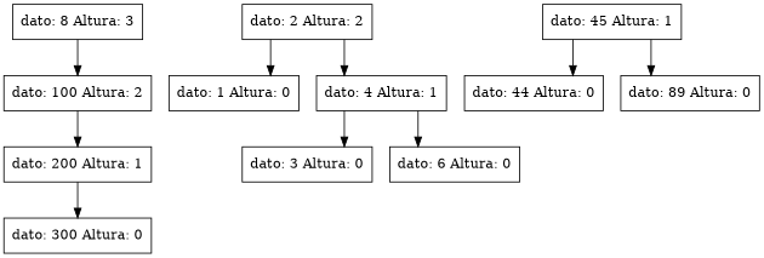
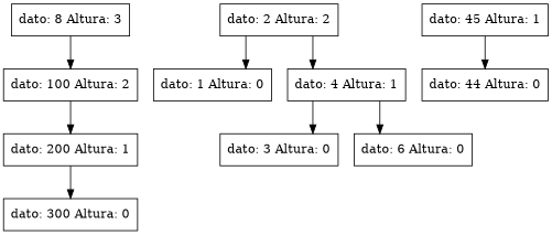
  digraph {
    concentrate=true
    splines=ortho
    node [shape=record]
    n1 [label="{dato: 8  Altura: 3}"]
    n2 [label="{dato: 100  Altura: 2}"]
    n3 [label="{dato: 2  Altura: 2}"]
    n4 [label="{dato: 1  Altura: 0}"]
    n5 [label="{dato: 4  Altura: 1}"]
    n6 [label="{dato: 200  Altura: 1}"]
    n7 [label="{dato: 3  Altura: 0}"]
    n8 [label="{dato: 6  Altura: 0}"]
    n9 [label="{dato: 45  Altura: 1}"]
    n10 [label="{dato: 44  Altura: 0}"]
-   n11 [label="{dato: 89  Altura: 0}"]
    n12 [label="{dato: 300  Altura: 0}"]
    n1 -> n2
    n2 -> n6
    n3 -> n4
    n3 -> n5
    n5 -> n7
    n5 -> n8
    n6 -> n12
    n9 -> n10
-   n9 -> n11
  }
